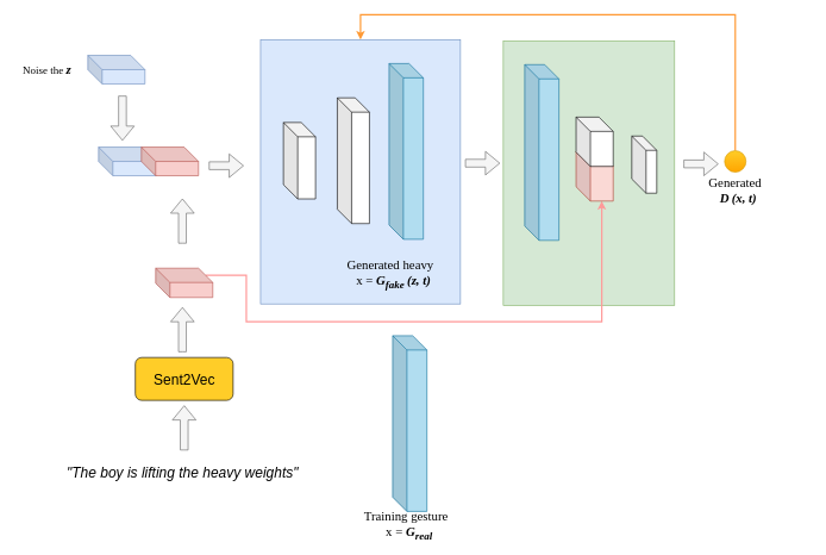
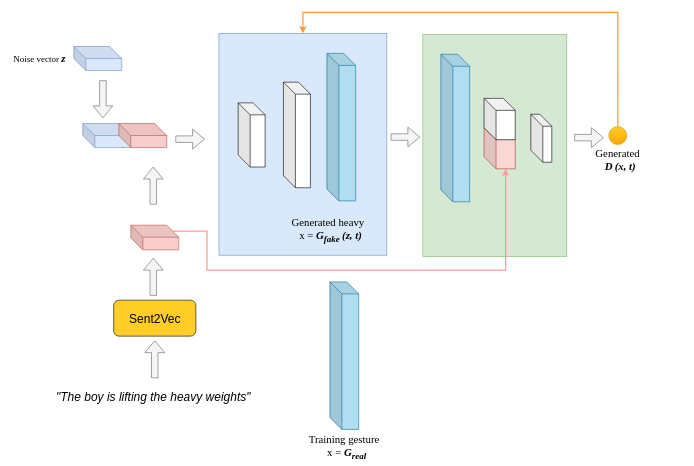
  <mxCell id="0" />
  <mxCell id="1" parent="0" />
  <mxCell id="2" value="" style="rounded=0;whiteSpace=wrap;html=1;labelBackgroundColor=none;fontFamily=Times New Roman;fontSize=15;fillColor=#d5e8d4;strokeColor=#82b366;" vertex="1" parent="1"><mxGeometry x="704" y="57" width="240" height="370" as="geometry" /></mxCell>
  <mxCell id="3" value="" style="rounded=0;whiteSpace=wrap;html=1;labelBackgroundColor=none;fontFamily=Times New Roman;fontSize=15;fillColor=#dae8fc;strokeColor=#6c8ebf;" vertex="1" parent="1"><mxGeometry x="364" y="55" width="280" height="370" as="geometry" /></mxCell>
  <mxCell id="4" style="edgeStyle=orthogonalEdgeStyle;rounded=0;orthogonalLoop=1;jettySize=auto;html=1;entryX=0;entryY=0;entryDx=36;entryDy=69;entryPerimeter=0;fontFamily=Times New Roman;fontSize=20;strokeWidth=2;exitX=0;exitY=0;exitDx=70;exitDy=10;exitPerimeter=0;fillColor=#ffcccc;strokeColor=#FF9999;" edge="1" parent="1" source="5" target="25"><mxGeometry relative="1" as="geometry"><Array as="points"><mxPoint x="344" y="385" /><mxPoint x="344" y="450" /><mxPoint x="842" y="450" /></Array></mxGeometry></mxCell>
  <mxCell id="5" value="" style="shape=cube;whiteSpace=wrap;html=1;boundedLbl=1;backgroundOutline=1;darkOpacity=0.05;darkOpacity2=0.1;fillColor=#f8cecc;strokeColor=#b85450;" vertex="1" parent="1"><mxGeometry x="217" y="375" width="80" height="41" as="geometry" /></mxCell>
  <mxCell id="6" value="Sent2Vec" style="rounded=1;whiteSpace=wrap;html=1;fontSize=20;fillColor=#ffcd28;" vertex="1" parent="1"><mxGeometry x="188.5" y="500" width="137" height="60" as="geometry" /></mxCell>
  <mxCell id="7" value="" style="shape=cube;whiteSpace=wrap;html=1;boundedLbl=1;backgroundOutline=1;darkOpacity=0.05;darkOpacity2=0.1;fillColor=#dae8fc;strokeColor=#6c8ebf;" vertex="1" parent="1"><mxGeometry x="137" y="205.5" width="80" height="40" as="geometry" /></mxCell>
  <mxCell id="8" value="" style="shape=cube;whiteSpace=wrap;html=1;boundedLbl=1;backgroundOutline=1;darkOpacity=0.05;darkOpacity2=0.1;fillColor=#f8cecc;strokeColor=#b85450;" vertex="1" parent="1"><mxGeometry x="197" y="205.5" width="80" height="40" as="geometry" /></mxCell>
  <mxCell id="9" value="" style="shape=cube;whiteSpace=wrap;html=1;boundedLbl=1;backgroundOutline=1;darkOpacity=0.05;darkOpacity2=0.1;" vertex="1" parent="1"><mxGeometry x="396" y="171" width="45" height="107" as="geometry" /></mxCell>
  <mxCell id="10" value="" style="shape=cube;whiteSpace=wrap;html=1;boundedLbl=1;backgroundOutline=1;darkOpacity=0.05;darkOpacity2=0.1;" vertex="1" parent="1"><mxGeometry x="471.5" y="136.5" width="45" height="176" as="geometry" /></mxCell>
  <mxCell id="11" value="" style="shape=cube;whiteSpace=wrap;html=1;boundedLbl=1;backgroundOutline=1;darkOpacity=0.05;darkOpacity2=0.1;fillColor=#b1ddf0;strokeColor=#10739e;" vertex="1" parent="1"><mxGeometry x="544" y="88.5" width="48" height="246" as="geometry" /></mxCell>
- <mxCell id="12" value="Noise the &lt;b&gt;&lt;font style=&quot;font-size: 18px&quot;&gt;&lt;i&gt;z&lt;/i&gt;&lt;/font&gt;&lt;/b&gt;" style="text;strokeColor=none;fillColor=none;align=center;verticalAlign=middle;whiteSpace=wrap;rounded=0;fontFamily=Times New Roman;html=1;fontSize=15;" vertex="1" parent="1"><mxGeometry x="20" y="87" width="90" height="20" as="geometry" /></mxCell>
+ <mxCell id="12" value="Noise vector &lt;b&gt;&lt;font style=&quot;font-size: 18px&quot;&gt;&lt;i&gt;z&lt;/i&gt;&lt;/font&gt;&lt;/b&gt;" style="text;strokeColor=none;fillColor=none;align=center;verticalAlign=middle;whiteSpace=wrap;rounded=0;fontFamily=Times New Roman;html=1;fontSize=15;" vertex="1" parent="1"><mxGeometry x="20" y="87" width="90" height="20" as="geometry" /></mxCell>
  <mxCell id="13" value="&lt;font style=&quot;font-size: 18px&quot;&gt;Generated heavy&lt;br&gt;&amp;nbsp; x =&amp;nbsp;&lt;b&gt;&lt;i&gt;G&lt;sub&gt;fake&amp;nbsp;&lt;/sub&gt;(z, t)&lt;/i&gt;&lt;/b&gt;&lt;/font&gt;" style="text;strokeColor=none;fillColor=none;align=center;verticalAlign=middle;whiteSpace=wrap;rounded=0;fontFamily=Times New Roman;html=1;fontSize=15;" vertex="1" parent="1"><mxGeometry x="441" y="373.5" width="210" height="20" as="geometry" /></mxCell>
  <mxCell id="14" value="" style="shape=cube;whiteSpace=wrap;html=1;boundedLbl=1;backgroundOutline=1;darkOpacity=0.05;darkOpacity2=0.1;fillColor=#dae8fc;strokeColor=#6c8ebf;" vertex="1" parent="1"><mxGeometry x="122" y="77" width="80" height="40" as="geometry" /></mxCell>
  <mxCell id="15" value="&lt;i style=&quot;font-size: 20px;&quot;&gt;&quot;The boy is lifting the heavy weights&quot;&lt;/i&gt;" style="text;html=1;strokeColor=none;fillColor=none;align=center;verticalAlign=middle;whiteSpace=wrap;rounded=0;fontSize=20;" vertex="1" parent="1"><mxGeometry x="87.5" y="650" width="334" height="20" as="geometry" /></mxCell>
  <mxCell id="16" value="" style="html=1;shadow=0;dashed=0;align=center;verticalAlign=middle;shape=mxgraph.arrows2.arrow;dy=0.67;dx=20;notch=0;labelBackgroundColor=none;fontFamily=Times New Roman;fontSize=15;direction=north;fillColor=#f5f5f5;strokeColor=#666666;fontColor=#333333;" vertex="1" parent="1"><mxGeometry x="238" y="278" width="33" height="62" as="geometry" /></mxCell>
  <mxCell id="17" value="" style="html=1;shadow=0;dashed=0;align=center;verticalAlign=middle;shape=mxgraph.arrows2.arrow;dy=0.67;dx=20;notch=0;labelBackgroundColor=none;fontFamily=Times New Roman;fontSize=15;direction=east;fillColor=#f5f5f5;strokeColor=#666666;fontColor=#333333;" vertex="1" parent="1"><mxGeometry x="292" y="215" width="48" height="33" as="geometry" /></mxCell>
  <mxCell id="18" value="" style="html=1;shadow=0;dashed=0;align=center;verticalAlign=middle;shape=mxgraph.arrows2.arrow;dy=0.67;dx=20;notch=0;labelBackgroundColor=none;fontFamily=Times New Roman;fontSize=15;direction=south;fillColor=#f5f5f5;strokeColor=#666666;fontColor=#333333;" vertex="1" parent="1"><mxGeometry x="154" y="134" width="33" height="62" as="geometry" /></mxCell>
  <mxCell id="19" value="" style="shape=cube;whiteSpace=wrap;html=1;boundedLbl=1;backgroundOutline=1;darkOpacity=0.05;darkOpacity2=0.1;fillColor=#b1ddf0;strokeColor=#10739e;" vertex="1" parent="1"><mxGeometry x="734" y="90" width="48" height="246" as="geometry" /></mxCell>
  <mxCell id="20" value="" style="shape=cube;whiteSpace=wrap;html=1;boundedLbl=1;backgroundOutline=1;darkOpacity=0.05;darkOpacity2=0.1;fillColor=#b1ddf0;strokeColor=#10739e;" vertex="1" parent="1"><mxGeometry x="549" y="469.5" width="48" height="246" as="geometry" /></mxCell>
- <mxCell id="21" value="&lt;font style=&quot;font-size: 18px&quot;&gt;Training gesture&lt;br&gt;&amp;nbsp; x =&amp;nbsp;&lt;b&gt;&lt;i&gt;G&lt;sub&gt;real&lt;/sub&gt;&lt;/i&gt;&lt;/b&gt;&lt;/font&gt;" style="text;strokeColor=none;fillColor=none;align=center;verticalAlign=middle;whiteSpace=wrap;rounded=0;fontFamily=Times New Roman;html=1;fontSize=15;" vertex="1" parent="1"><mxGeometry x="463" y="724.5" width="210" height="20" as="geometry" /></mxCell>
+ <mxCell id="21" value="&lt;font style=&quot;font-size: 18px&quot;&gt;Training gesture&lt;br&gt;&amp;nbsp; x =&amp;nbsp;&lt;b&gt;&lt;i&gt;G&lt;sub&gt;real&lt;/sub&gt;&lt;/i&gt;&lt;/b&gt;&lt;/font&gt;" style="text;strokeColor=none;fillColor=none;align=center;verticalAlign=middle;whiteSpace=wrap;rounded=0;fontFamily=Times New Roman;html=1;fontSize=15;" vertex="1" parent="1"><mxGeometry x="468" y="734.5" width="210" height="20" as="geometry" /></mxCell>
  <mxCell id="22" value="" style="html=1;shadow=0;dashed=0;align=center;verticalAlign=middle;shape=mxgraph.arrows2.arrow;dy=0.67;dx=20;notch=0;labelBackgroundColor=none;fontFamily=Times New Roman;fontSize=15;direction=north;fillColor=#f5f5f5;strokeColor=#666666;fontColor=#333333;" vertex="1" parent="1"><mxGeometry x="240.5" y="567.5" width="33" height="62" as="geometry" /></mxCell>
  <mxCell id="23" value="" style="html=1;shadow=0;dashed=0;align=center;verticalAlign=middle;shape=mxgraph.arrows2.arrow;dy=0.67;dx=20;notch=0;labelBackgroundColor=none;fontFamily=Times New Roman;fontSize=15;direction=north;fillColor=#f5f5f5;strokeColor=#666666;fontColor=#333333;" vertex="1" parent="1"><mxGeometry x="238" y="430" width="33" height="62" as="geometry" /></mxCell>
  <mxCell id="24" value="" style="shape=cube;whiteSpace=wrap;html=1;boundedLbl=1;backgroundOutline=1;darkOpacity=0.05;darkOpacity2=0.1;" vertex="1" parent="1"><mxGeometry x="884" y="190" width="35" height="80" as="geometry" /></mxCell>
  <mxCell id="25" value="" style="shape=cube;whiteSpace=wrap;html=1;boundedLbl=1;backgroundOutline=1;darkOpacity=0.05;darkOpacity2=0.1;fillColor=#fad9d5;strokeColor=#ae4132;" vertex="1" parent="1"><mxGeometry x="806" y="212" width="52" height="69" as="geometry" /></mxCell>
  <mxCell id="26" value="" style="shape=cube;whiteSpace=wrap;html=1;boundedLbl=1;backgroundOutline=1;darkOpacity=0.05;darkOpacity2=0.1;" vertex="1" parent="1"><mxGeometry x="806" y="163.5" width="52" height="69" as="geometry" /></mxCell>
  <mxCell id="27" style="edgeStyle=orthogonalEdgeStyle;rounded=0;orthogonalLoop=1;jettySize=auto;html=1;entryX=0.5;entryY=0;entryDx=0;entryDy=0;strokeColor=#FF9933;strokeWidth=2;fontFamily=Times New Roman;fontSize=20;" edge="1" parent="1" source="28" target="3"><mxGeometry relative="1" as="geometry"><Array as="points"><mxPoint x="1029" y="20" /><mxPoint x="504" y="20" /></Array></mxGeometry></mxCell>
  <mxCell id="28" value="" style="ellipse;whiteSpace=wrap;html=1;aspect=fixed;labelBackgroundColor=none;fontFamily=Times New Roman;fontSize=20;gradientColor=#ffa500;fillColor=#ffcd28;strokeColor=#d79b00;rotation=-1;" vertex="1" parent="1"><mxGeometry x="1014" y="210.5" width="30" height="30" as="geometry" /></mxCell>
  <mxCell id="29" value="&lt;font style=&quot;font-size: 18px&quot;&gt;Generated&lt;br&gt;&amp;nbsp; &lt;b&gt;&lt;i&gt;D&lt;sub&gt;&amp;nbsp;&lt;/sub&gt;(x, t)&lt;/i&gt;&lt;/b&gt;&lt;/font&gt;" style="text;strokeColor=none;fillColor=none;align=center;verticalAlign=middle;whiteSpace=wrap;rounded=0;fontFamily=Times New Roman;html=1;fontSize=15;" vertex="1" parent="1"><mxGeometry x="924" y="258" width="210" height="20" as="geometry" /></mxCell>
  <mxCell id="30" value="" style="html=1;shadow=0;dashed=0;align=center;verticalAlign=middle;shape=mxgraph.arrows2.arrow;dy=0.67;dx=20;notch=0;labelBackgroundColor=none;fontFamily=Times New Roman;fontSize=15;direction=east;fillColor=#f5f5f5;strokeColor=#666666;fontColor=#333333;" vertex="1" parent="1"><mxGeometry x="651" y="211.5" width="48" height="33" as="geometry" /></mxCell>
  <mxCell id="31" value="" style="html=1;shadow=0;dashed=0;align=center;verticalAlign=middle;shape=mxgraph.arrows2.arrow;dy=0.67;dx=20;notch=0;labelBackgroundColor=none;fontFamily=Times New Roman;fontSize=15;direction=east;fillColor=#f5f5f5;strokeColor=#666666;fontColor=#333333;" vertex="1" parent="1"><mxGeometry x="957" y="212.5" width="48" height="33" as="geometry" /></mxCell>
